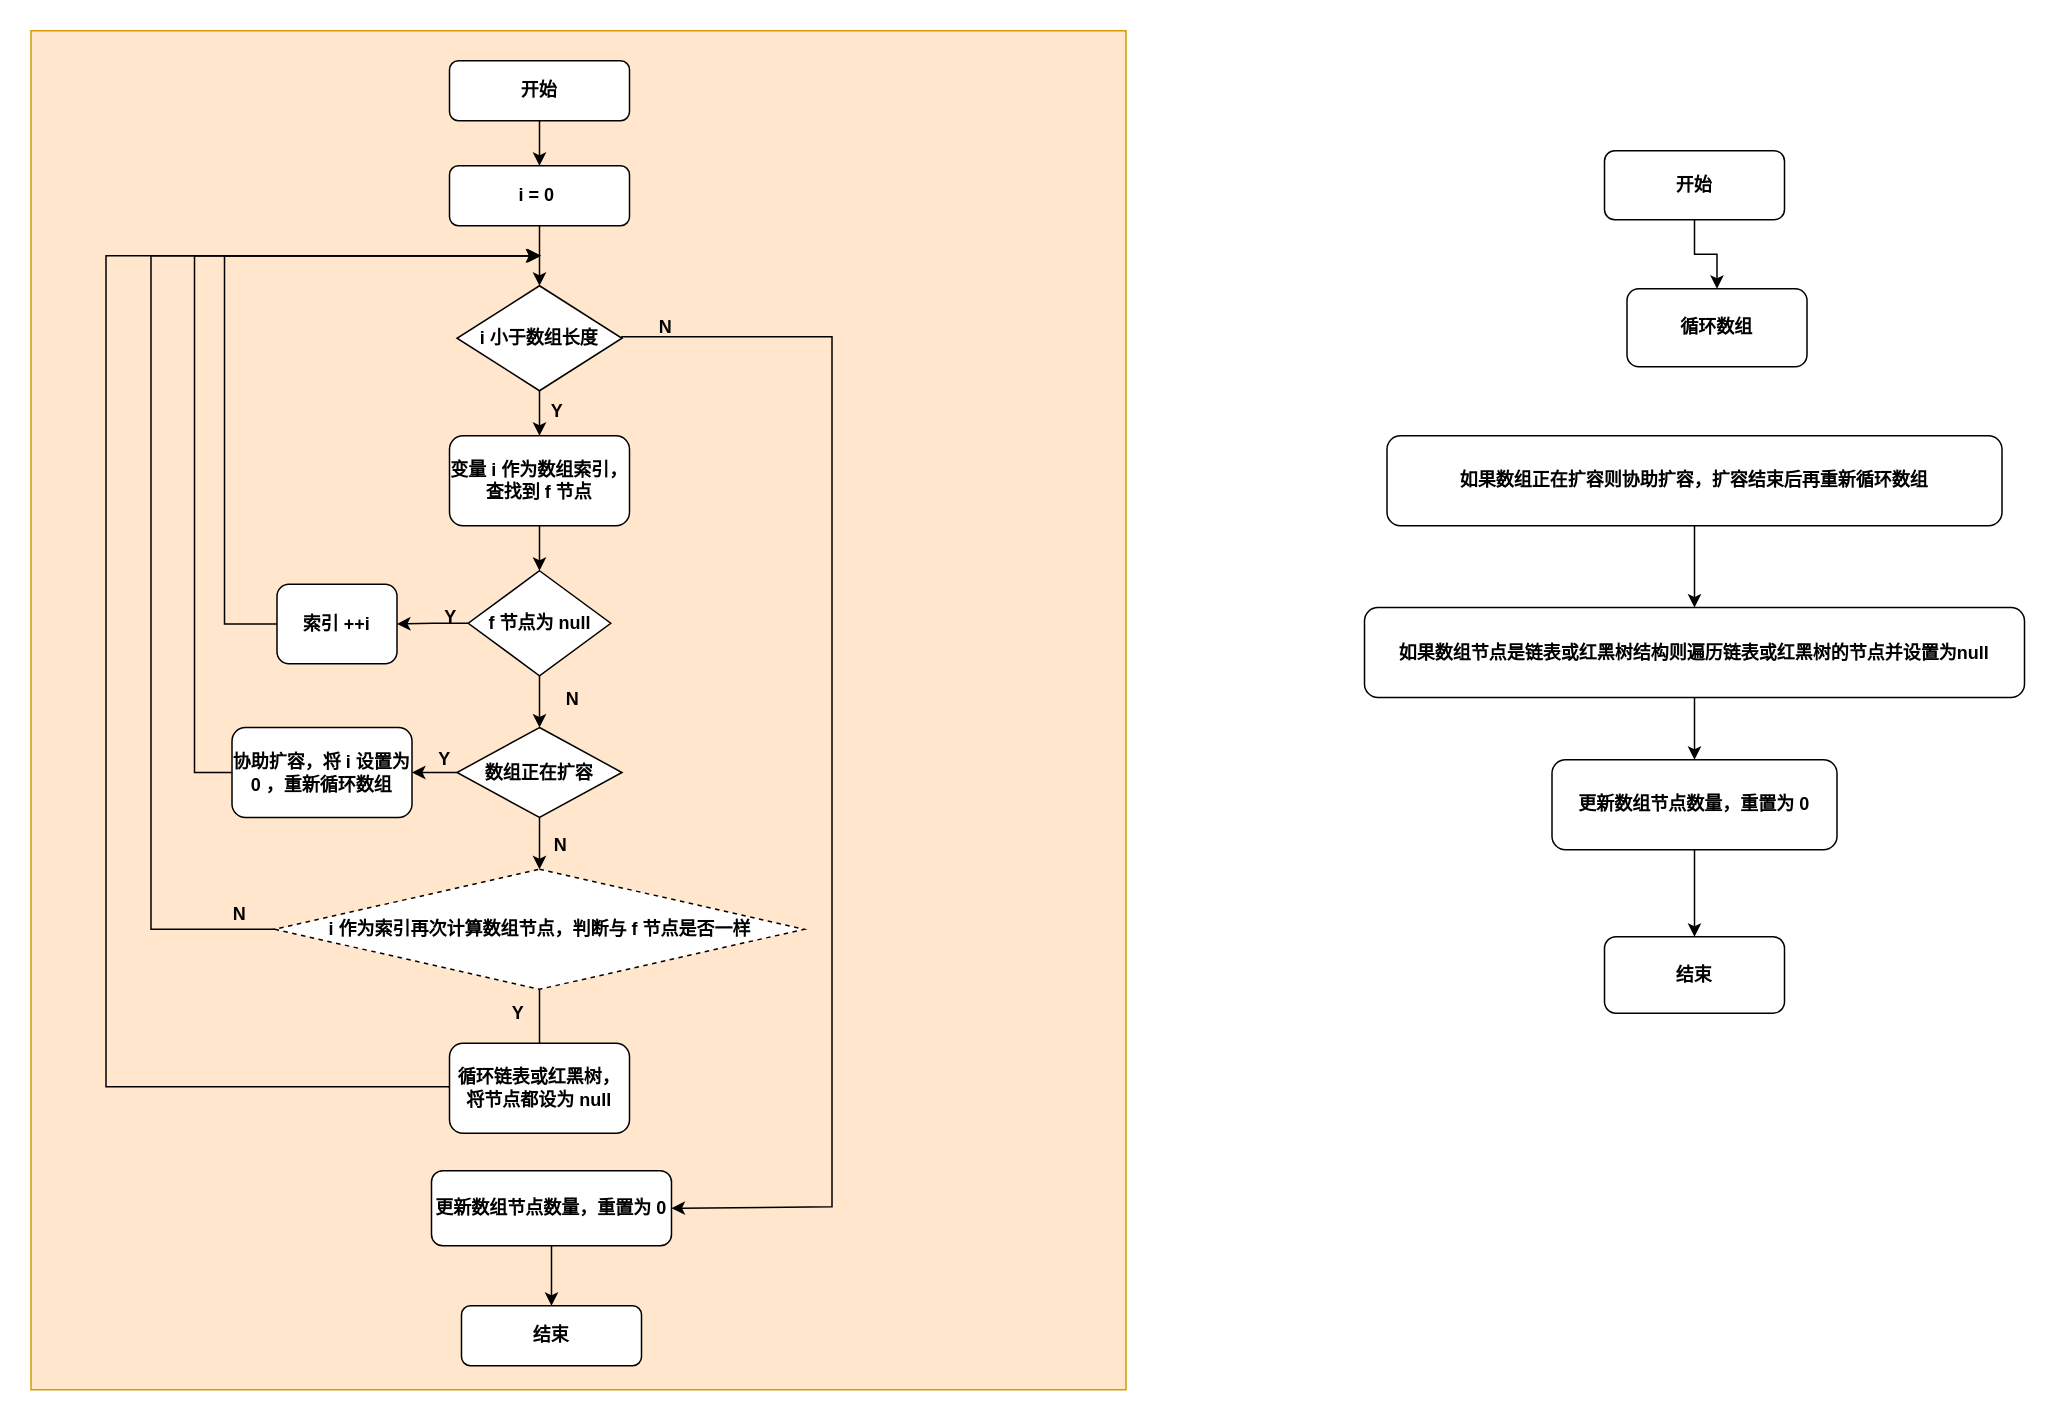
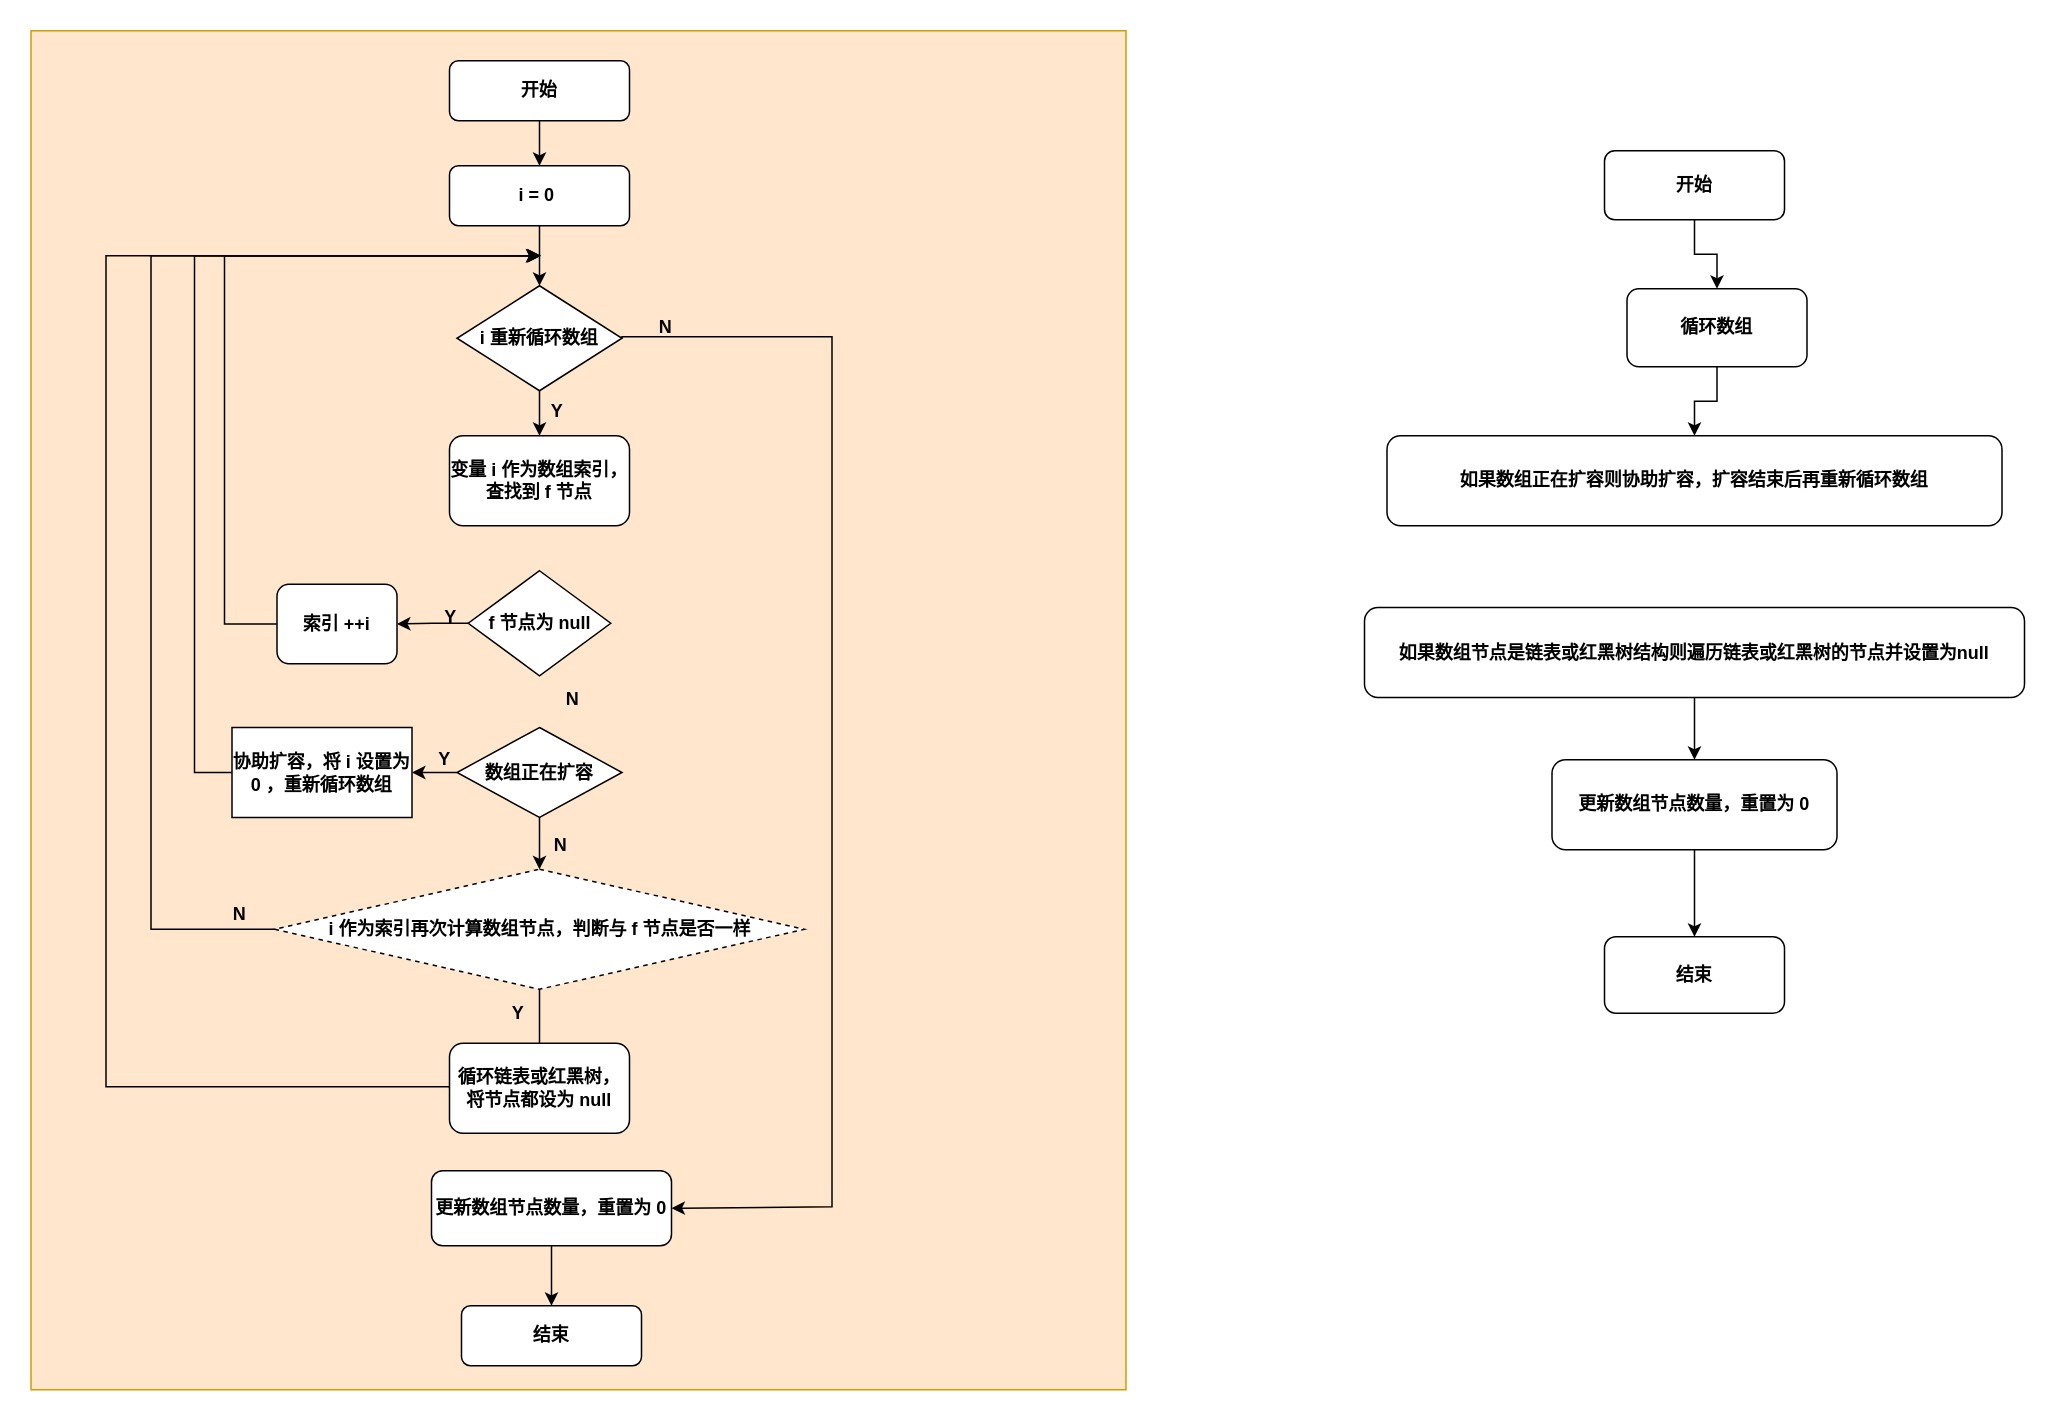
  <mxCell id="0" />
  <mxCell id="1" parent="0" />
  <mxCell id="2" value="" style="rounded=0;whiteSpace=wrap;html=1;fillColor=#ffe6cc;strokeColor=#d79b00;fontStyle=1" vertex="1" parent="1"><mxGeometry x="20" y="20" width="730" height="906" as="geometry" /></mxCell>
  <mxCell id="3" style="edgeStyle=orthogonalEdgeStyle;rounded=0;orthogonalLoop=1;jettySize=auto;html=1;exitX=0.5;exitY=1;exitDx=0;exitDy=0;fontStyle=1" parent="1" source="4" target="8" edge="1"><mxGeometry relative="1" as="geometry" /></mxCell>
- <mxCell id="4" value="i 小于数组长度" style="rhombus;whiteSpace=wrap;html=1;fontStyle=1" parent="1" vertex="1"><mxGeometry x="304" y="190" width="110" height="70" as="geometry" /></mxCell>
+ <mxCell id="4" value="i 重新循环数组" style="rhombus;whiteSpace=wrap;html=1;fontStyle=1" parent="1" vertex="1"><mxGeometry x="304" y="190" width="110" height="70" as="geometry" /></mxCell>
  <mxCell id="5" style="edgeStyle=orthogonalEdgeStyle;rounded=0;orthogonalLoop=1;jettySize=auto;html=1;exitX=0.5;exitY=1;exitDx=0;exitDy=0;fontStyle=1" parent="1" source="6" target="29" edge="1"><mxGeometry relative="1" as="geometry" /></mxCell>
  <mxCell id="6" value="更新数组节点数量，重置为 0" style="rounded=1;whiteSpace=wrap;html=1;fontStyle=1" parent="1" vertex="1"><mxGeometry x="287" y="780" width="160" height="50" as="geometry" /></mxCell>
- <mxCell id="7" style="edgeStyle=orthogonalEdgeStyle;rounded=0;orthogonalLoop=1;jettySize=auto;html=1;exitX=0.5;exitY=1;exitDx=0;exitDy=0;fontStyle=1" parent="1" source="8" target="11" edge="1"><mxGeometry relative="1" as="geometry" /></mxCell>
  <mxCell id="8" value="变量 i 作为数组索引，查找到 f 节点" style="rounded=1;whiteSpace=wrap;html=1;fontStyle=1" parent="1" vertex="1"><mxGeometry x="299" y="290" width="120" height="60" as="geometry" /></mxCell>
- <mxCell id="9" style="edgeStyle=orthogonalEdgeStyle;rounded=0;orthogonalLoop=1;jettySize=auto;html=1;exitX=0.5;exitY=1;exitDx=0;exitDy=0;fontStyle=1" parent="1" source="11" target="19" edge="1"><mxGeometry relative="1" as="geometry" /></mxCell>
  <mxCell id="10" style="edgeStyle=orthogonalEdgeStyle;rounded=0;orthogonalLoop=1;jettySize=auto;html=1;exitX=0;exitY=0.5;exitDx=0;exitDy=0;fontStyle=1" parent="1" source="11" target="13" edge="1"><mxGeometry relative="1" as="geometry" /></mxCell>
  <mxCell id="11" value="f 节点为 null" style="rhombus;whiteSpace=wrap;html=1;fontStyle=1" parent="1" vertex="1"><mxGeometry x="311.5" y="380" width="95" height="70" as="geometry" /></mxCell>
  <mxCell id="12" style="edgeStyle=orthogonalEdgeStyle;rounded=0;orthogonalLoop=1;jettySize=auto;html=1;exitX=0;exitY=0.5;exitDx=0;exitDy=0;fontStyle=1" parent="1" source="13" edge="1"><mxGeometry relative="1" as="geometry"><mxPoint x="359" y="170" as="targetPoint" /><mxPoint x="179.143" y="415.571" as="sourcePoint" /><Array as="points"><mxPoint x="149" y="416" /><mxPoint x="149" y="170" /></Array></mxGeometry></mxCell>
  <mxCell id="13" value="索引 ++i" style="rounded=1;whiteSpace=wrap;html=1;fontStyle=1" parent="1" vertex="1"><mxGeometry x="184" y="389" width="80" height="53" as="geometry" /></mxCell>
  <mxCell id="14" style="edgeStyle=orthogonalEdgeStyle;rounded=0;orthogonalLoop=1;jettySize=auto;html=1;exitX=0.5;exitY=1;exitDx=0;exitDy=0;fontStyle=1" parent="1" source="16" target="26" edge="1"><mxGeometry relative="1" as="geometry" /></mxCell>
  <mxCell id="15" style="edgeStyle=orthogonalEdgeStyle;rounded=0;orthogonalLoop=1;jettySize=auto;html=1;exitX=1;exitY=0.5;exitDx=0;exitDy=0;entryX=1;entryY=0.5;entryDx=0;entryDy=0;fontStyle=1" parent="1" source="4" target="6" edge="1"><mxGeometry relative="1" as="geometry"><Array as="points"><mxPoint x="554" y="224" /><mxPoint x="554" y="804" /></Array></mxGeometry></mxCell>
  <mxCell id="16" value="开始" style="rounded=1;whiteSpace=wrap;html=1;fontStyle=1" parent="1" vertex="1"><mxGeometry x="299" y="40" width="120" height="40" as="geometry" /></mxCell>
  <mxCell id="17" style="edgeStyle=orthogonalEdgeStyle;rounded=0;orthogonalLoop=1;jettySize=auto;html=1;exitX=0.5;exitY=1;exitDx=0;exitDy=0;fontStyle=1" parent="1" source="19" target="22" edge="1"><mxGeometry relative="1" as="geometry" /></mxCell>
  <mxCell id="18" style="edgeStyle=orthogonalEdgeStyle;rounded=0;orthogonalLoop=1;jettySize=auto;html=1;exitX=0;exitY=0.5;exitDx=0;exitDy=0;entryX=1;entryY=0.5;entryDx=0;entryDy=0;fontStyle=1" parent="1" source="19" target="28" edge="1"><mxGeometry relative="1" as="geometry" /></mxCell>
  <mxCell id="19" value="数组正在扩容" style="rhombus;whiteSpace=wrap;html=1;fontStyle=1" parent="1" vertex="1"><mxGeometry x="304" y="484.5" width="110" height="60" as="geometry" /></mxCell>
  <mxCell id="20" style="edgeStyle=orthogonalEdgeStyle;rounded=0;orthogonalLoop=1;jettySize=auto;html=1;exitX=0;exitY=0.5;exitDx=0;exitDy=0;fontStyle=1" parent="1" source="22" edge="1"><mxGeometry relative="1" as="geometry"><mxPoint x="360" y="170" as="targetPoint" /><mxPoint x="178.429" y="629.857" as="sourcePoint" /><Array as="points"><mxPoint x="100" y="619" /><mxPoint x="100" y="170" /></Array></mxGeometry></mxCell>
  <mxCell id="21" style="edgeStyle=orthogonalEdgeStyle;rounded=0;orthogonalLoop=1;jettySize=auto;html=1;exitX=0.5;exitY=1;exitDx=0;exitDy=0;fontStyle=1;endArrow=none;" parent="1" source="22" target="24" edge="1"><mxGeometry relative="1" as="geometry" /></mxCell>
  <mxCell id="22" value="i 作为索引再次计算数组节点，判断与 f 节点是否一样" style="rhombus;whiteSpace=wrap;html=1;fontStyle=1;dashed=1;" parent="1" vertex="1"><mxGeometry x="182.5" y="579" width="353" height="80" as="geometry" /></mxCell>
  <mxCell id="23" style="edgeStyle=orthogonalEdgeStyle;rounded=0;orthogonalLoop=1;jettySize=auto;html=1;exitX=0;exitY=0.5;exitDx=0;exitDy=0;fontStyle=1" parent="1" source="24" edge="1"><mxGeometry relative="1" as="geometry"><mxPoint x="360" y="170" as="targetPoint" /><mxPoint x="295" y="740.143" as="sourcePoint" /><Array as="points"><mxPoint x="70" y="724" /><mxPoint x="70" y="170" /></Array></mxGeometry></mxCell>
  <mxCell id="24" value="&lt;span style=&quot;white-space: normal&quot;&gt;循环链表或红黑树，将节点都设为 null&lt;/span&gt;" style="rounded=1;whiteSpace=wrap;html=1;fontStyle=1" parent="1" vertex="1"><mxGeometry x="299" y="695" width="120" height="60" as="geometry" /></mxCell>
  <mxCell id="25" style="edgeStyle=orthogonalEdgeStyle;rounded=0;orthogonalLoop=1;jettySize=auto;html=1;exitX=0.5;exitY=1;exitDx=0;exitDy=0;fontStyle=1" parent="1" source="26" target="4" edge="1"><mxGeometry relative="1" as="geometry" /></mxCell>
  <mxCell id="26" value="&lt;span style=&quot;white-space: normal&quot;&gt;i = 0&amp;nbsp;&lt;/span&gt;" style="rounded=1;whiteSpace=wrap;html=1;fontStyle=1" parent="1" vertex="1"><mxGeometry x="299" y="110" width="120" height="40" as="geometry" /></mxCell>
  <mxCell id="27" style="edgeStyle=orthogonalEdgeStyle;rounded=0;orthogonalLoop=1;jettySize=auto;html=1;exitX=0;exitY=0.5;exitDx=0;exitDy=0;fontStyle=1" parent="1" source="28" edge="1"><mxGeometry relative="1" as="geometry"><mxPoint x="359" y="170" as="targetPoint" /><mxPoint x="148.941" y="515.059" as="sourcePoint" /><Array as="points"><mxPoint x="129" y="514" /><mxPoint x="129" y="170" /></Array></mxGeometry></mxCell>
- <mxCell id="28" value="协助扩容，将 i 设置为 0 ，重新循环数组" style="rounded=1;whiteSpace=wrap;html=1;fontStyle=1" parent="1" vertex="1"><mxGeometry y="484.5" width="120" height="60" as="geometry" x="154" /></mxCell>
+ <mxCell id="28" value="协助扩容，将 i 设置为 0 ，重新循环数组" style="whiteSpace=wrap;html=1;fontStyle=1;rounded=0;" parent="1" vertex="1"><mxGeometry y="484.5" width="120" height="60" as="geometry" x="154" /></mxCell>
  <mxCell id="29" value="结束" style="rounded=1;whiteSpace=wrap;html=1;fontStyle=1" parent="1" vertex="1"><mxGeometry x="307" y="870" width="120" height="40" as="geometry" /></mxCell>
  <mxCell id="30" value="Y" style="text;html=1;resizable=0;points=[];autosize=1;align=left;verticalAlign=top;spacingTop=-4;fontStyle=1" parent="1" vertex="1"><mxGeometry x="294" y="401" width="20" height="20" as="geometry" /></mxCell>
  <mxCell id="31" value="N" style="text;html=1;resizable=0;points=[];autosize=1;align=left;verticalAlign=top;spacingTop=-4;fontStyle=1" parent="1" vertex="1"><mxGeometry x="375" y="456" width="20" height="20" as="geometry" /></mxCell>
  <mxCell id="32" value="Y" style="text;html=1;resizable=0;points=[];autosize=1;align=left;verticalAlign=top;spacingTop=-4;fontStyle=1" parent="1" vertex="1"><mxGeometry x="290" y="496" width="20" height="20" as="geometry" /></mxCell>
  <mxCell id="33" value="N" style="text;html=1;resizable=0;points=[];autosize=1;align=left;verticalAlign=top;spacingTop=-4;fontStyle=1" parent="1" vertex="1"><mxGeometry x="367" y="553" width="20" height="20" as="geometry" /></mxCell>
  <mxCell id="34" value="Y" style="text;html=1;resizable=0;points=[];autosize=1;align=left;verticalAlign=top;spacingTop=-4;fontStyle=1" parent="1" vertex="1"><mxGeometry x="339" y="665" width="20" height="20" as="geometry" /></mxCell>
  <mxCell id="35" value="N" style="text;html=1;resizable=0;points=[];autosize=1;align=left;verticalAlign=top;spacingTop=-4;fontStyle=1" parent="1" vertex="1"><mxGeometry x="153" y="599" width="20" height="20" as="geometry" /></mxCell>
  <mxCell id="36" value="Y" style="text;html=1;resizable=0;points=[];autosize=1;align=left;verticalAlign=top;spacingTop=-4;fontStyle=1" vertex="1" parent="1"><mxGeometry x="365" y="264" width="20" height="20" as="geometry" /></mxCell>
  <mxCell id="37" value="N" style="text;html=1;resizable=0;points=[];autosize=1;align=left;verticalAlign=top;spacingTop=-4;fontStyle=1" vertex="1" parent="1"><mxGeometry x="437" y="208" width="20" height="20" as="geometry" /></mxCell>
  <mxCell id="38" style="edgeStyle=orthogonalEdgeStyle;rounded=0;orthogonalLoop=1;jettySize=auto;html=1;exitX=0.5;exitY=1;exitDx=0;exitDy=0;" edge="1" parent="1" source="39" target="42"><mxGeometry relative="1" as="geometry" /></mxCell>
  <mxCell id="39" value="开始" style="rounded=1;whiteSpace=wrap;html=1;fontStyle=1" vertex="1" parent="1"><mxGeometry x="1069" y="100" width="120" height="46" as="geometry" /></mxCell>
  <mxCell id="40" value="结束" style="rounded=1;whiteSpace=wrap;html=1;fontStyle=1" vertex="1" parent="1"><mxGeometry x="1069" y="624" width="120" height="51" as="geometry" /></mxCell>
+ <mxCell id="41" style="edgeStyle=orthogonalEdgeStyle;rounded=0;orthogonalLoop=1;jettySize=auto;html=1;exitX=0.5;exitY=1;exitDx=0;exitDy=0;" edge="1" parent="1" source="42" target="44"><mxGeometry relative="1" as="geometry" /></mxCell>
  <mxCell id="42" value="循环数组" style="rounded=1;whiteSpace=wrap;html=1;fontStyle=1" vertex="1" parent="1"><mxGeometry x="1084" y="192" width="120" height="52" as="geometry" /></mxCell>
- <mxCell id="43" style="edgeStyle=orthogonalEdgeStyle;rounded=0;orthogonalLoop=1;jettySize=auto;html=1;exitX=0.5;exitY=1;exitDx=0;exitDy=0;" edge="1" parent="1" source="44" target="46"><mxGeometry relative="1" as="geometry" /></mxCell>
  <mxCell id="44" value="如果数组正在扩容则协助扩容，扩容结束后再重新循环数组" style="rounded=1;whiteSpace=wrap;html=1;fontStyle=1" vertex="1" parent="1"><mxGeometry x="924" y="290" width="410" height="60" as="geometry" /></mxCell>
  <mxCell id="45" style="edgeStyle=orthogonalEdgeStyle;rounded=0;orthogonalLoop=1;jettySize=auto;html=1;exitX=0.5;exitY=1;exitDx=0;exitDy=0;" edge="1" parent="1" source="46" target="48"><mxGeometry relative="1" as="geometry" /></mxCell>
  <mxCell id="46" value="如果数组节点是链表或红黑树结构则遍历链表或红黑树的节点并设置为null" style="rounded=1;whiteSpace=wrap;html=1;fontStyle=1" vertex="1" parent="1"><mxGeometry x="909" y="404.5" width="440" height="60" as="geometry" /></mxCell>
  <mxCell id="47" style="edgeStyle=orthogonalEdgeStyle;rounded=0;orthogonalLoop=1;jettySize=auto;html=1;exitX=0.5;exitY=1;exitDx=0;exitDy=0;" edge="1" parent="1" source="48" target="40"><mxGeometry relative="1" as="geometry" /></mxCell>
  <mxCell id="48" value="&lt;span style=&quot;white-space: normal;&quot;&gt;更新数组节点数量，重置为 0&lt;/span&gt;" style="rounded=1;whiteSpace=wrap;html=1;fontStyle=1" vertex="1" parent="1"><mxGeometry x="1034" y="506" width="190" height="60" as="geometry" /></mxCell>
